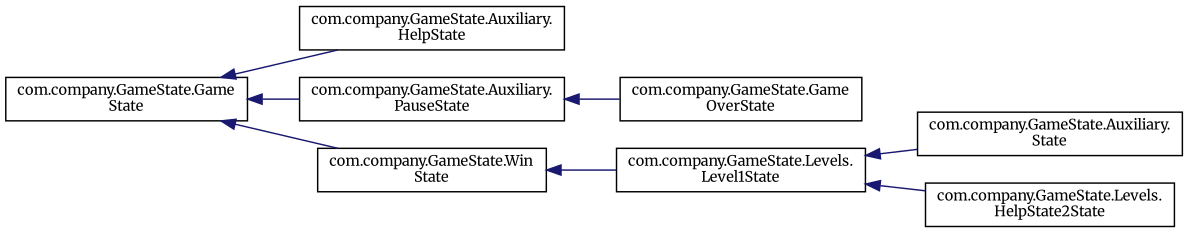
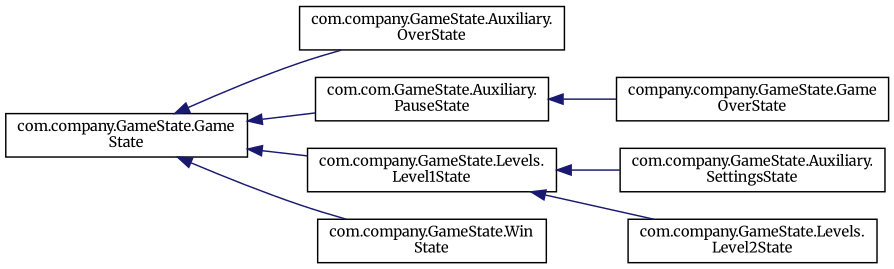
  digraph {
    fontname=Merriweather
    rankdir=LR
    node [color=black fillcolor=white fontname=Merriweather fontsize=10 shape=record style=filled]
    edge [color=midnightblue dir=back fontname=Merriweather fontsize=10 labelfontname=Helvetica labelfontsize=10 style=solid]
    n1 [height=0.2 label="com.company.GameState.Game\lState" width=0.4]
-   n2 [height=0.2 label="com.company.GameState.Auxiliary.\lHelpState" width=0.4]
-   n3 [height=0.2 label="com.company.GameState.Auxiliary.\lPauseState" width=0.4]
+   n2 [height=0.2 label="com.company.GameState.Auxiliary.\lOverState" width=0.4]
+   n3 [height=0.2 label="com.com.GameState.Auxiliary.\lPauseState" width=0.4]
    n4 [height=0.2 label="com.company.GameState.Levels.\lLevel1State" width=0.4]
    n5 [height=0.2 label="com.company.GameState.Win\lState" width=0.4]
-   n6 [height=0.2 label="com.company.GameState.Game\lOverState" width=0.4]
-   n7 [height=0.2 label="com.company.GameState.Auxiliary.\lState" width=0.4]
-   n8 [height=0.2 label="com.company.GameState.Levels.\lHelpState2State" width=0.4]
+   n6 [height=0.2 label="company.company.GameState.Game\lOverState" width=0.4]
+   n7 [height=0.2 label="com.company.GameState.Auxiliary.\lSettingsState" width=0.4]
+   n8 [height=0.2 label="com.company.GameState.Levels.\lLevel2State" width=0.4]
    n1 -> n2
    n1 -> n3
-   n5 -> n4
+   n1 -> n4
    n1 -> n5
    n3 -> n6
    n4 -> n7
    n4 -> n8
  }
